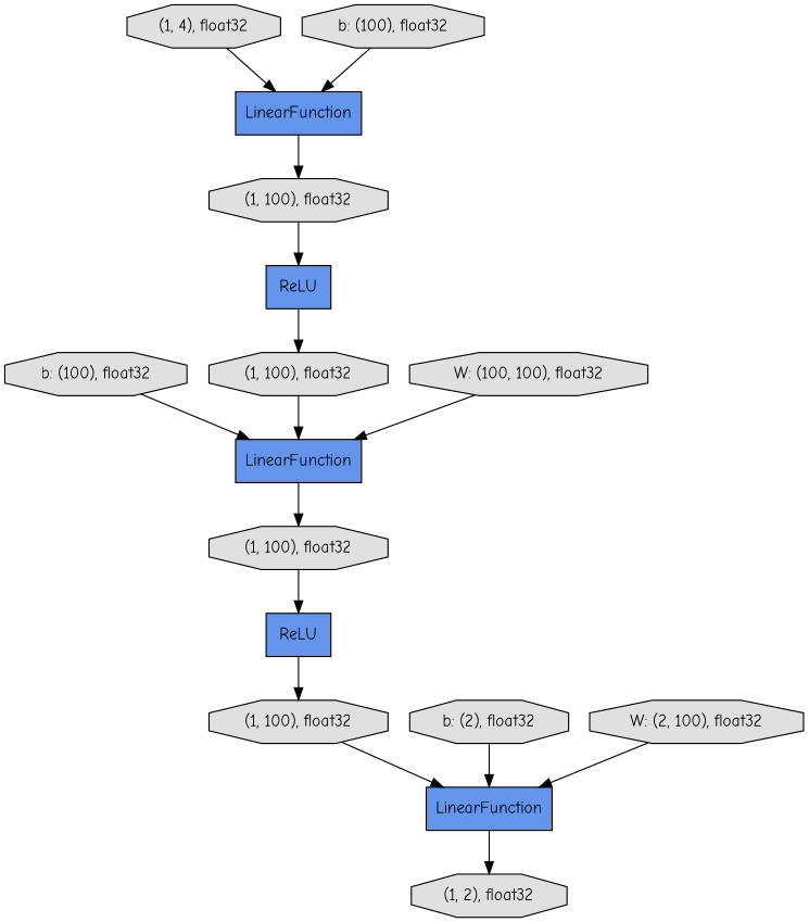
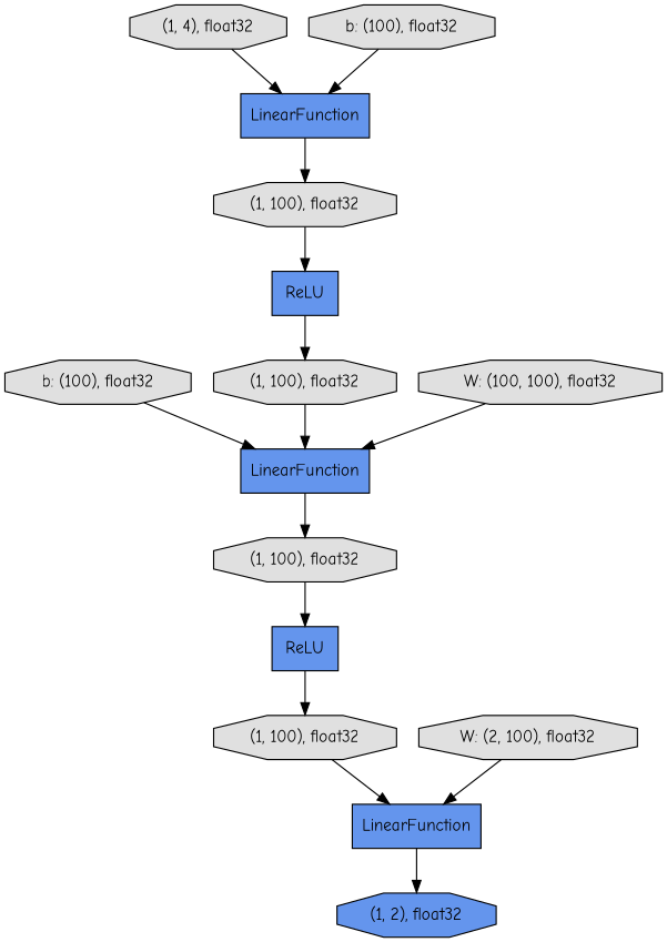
  digraph {
    fontname="Comic Neue"
    rankdir=TB
    node [fillcolor="#E0E0E0" fontname="Comic Neue" shape=octagon style=filled]
    edge [fontname="Comic Neue"]
    n1 [label="b: (100), float32"]
    n2 [fillcolor="#6495ED" label=LinearFunction shape=record]
    n3 [label="(1, 100), float32"]
    n4 [label="(1, 100), float32"]
    n5 [fillcolor="#6495ED" label=ReLU shape=record]
    n6 [label="(1, 100), float32"]
    n7 [label="(1, 100), float32"]
    n8 [fillcolor="#6495ED" label=LinearFunction shape=record]
-   n9 [label="(1, 2), float32"]
+   n9 [fillcolor="#6495ED" label="(1, 2), float32"]
    n10 [fillcolor="#6495ED" label=ReLU shape=record]
    n11 [fillcolor="#6495ED" label=LinearFunction shape=record]
    n12 [label="W: (100, 100), float32"]
-   n13 [label="b: (2), float32"]
    n14 [label="(1, 4), float32"]
    n15 [label="b: (100), float32"]
    n16 [label="W: (2, 100), float32"]
    n1 -> n2
    n2 -> n3
    n3 -> n10
    n4 -> n5
    n5 -> n6
    n6 -> n2
    n7 -> n8
    n8 -> n9
    n10 -> n7
    n11 -> n4
    n12 -> n2
-   n13 -> n8
    n14 -> n11
    n15 -> n11
    n16 -> n8
  }
